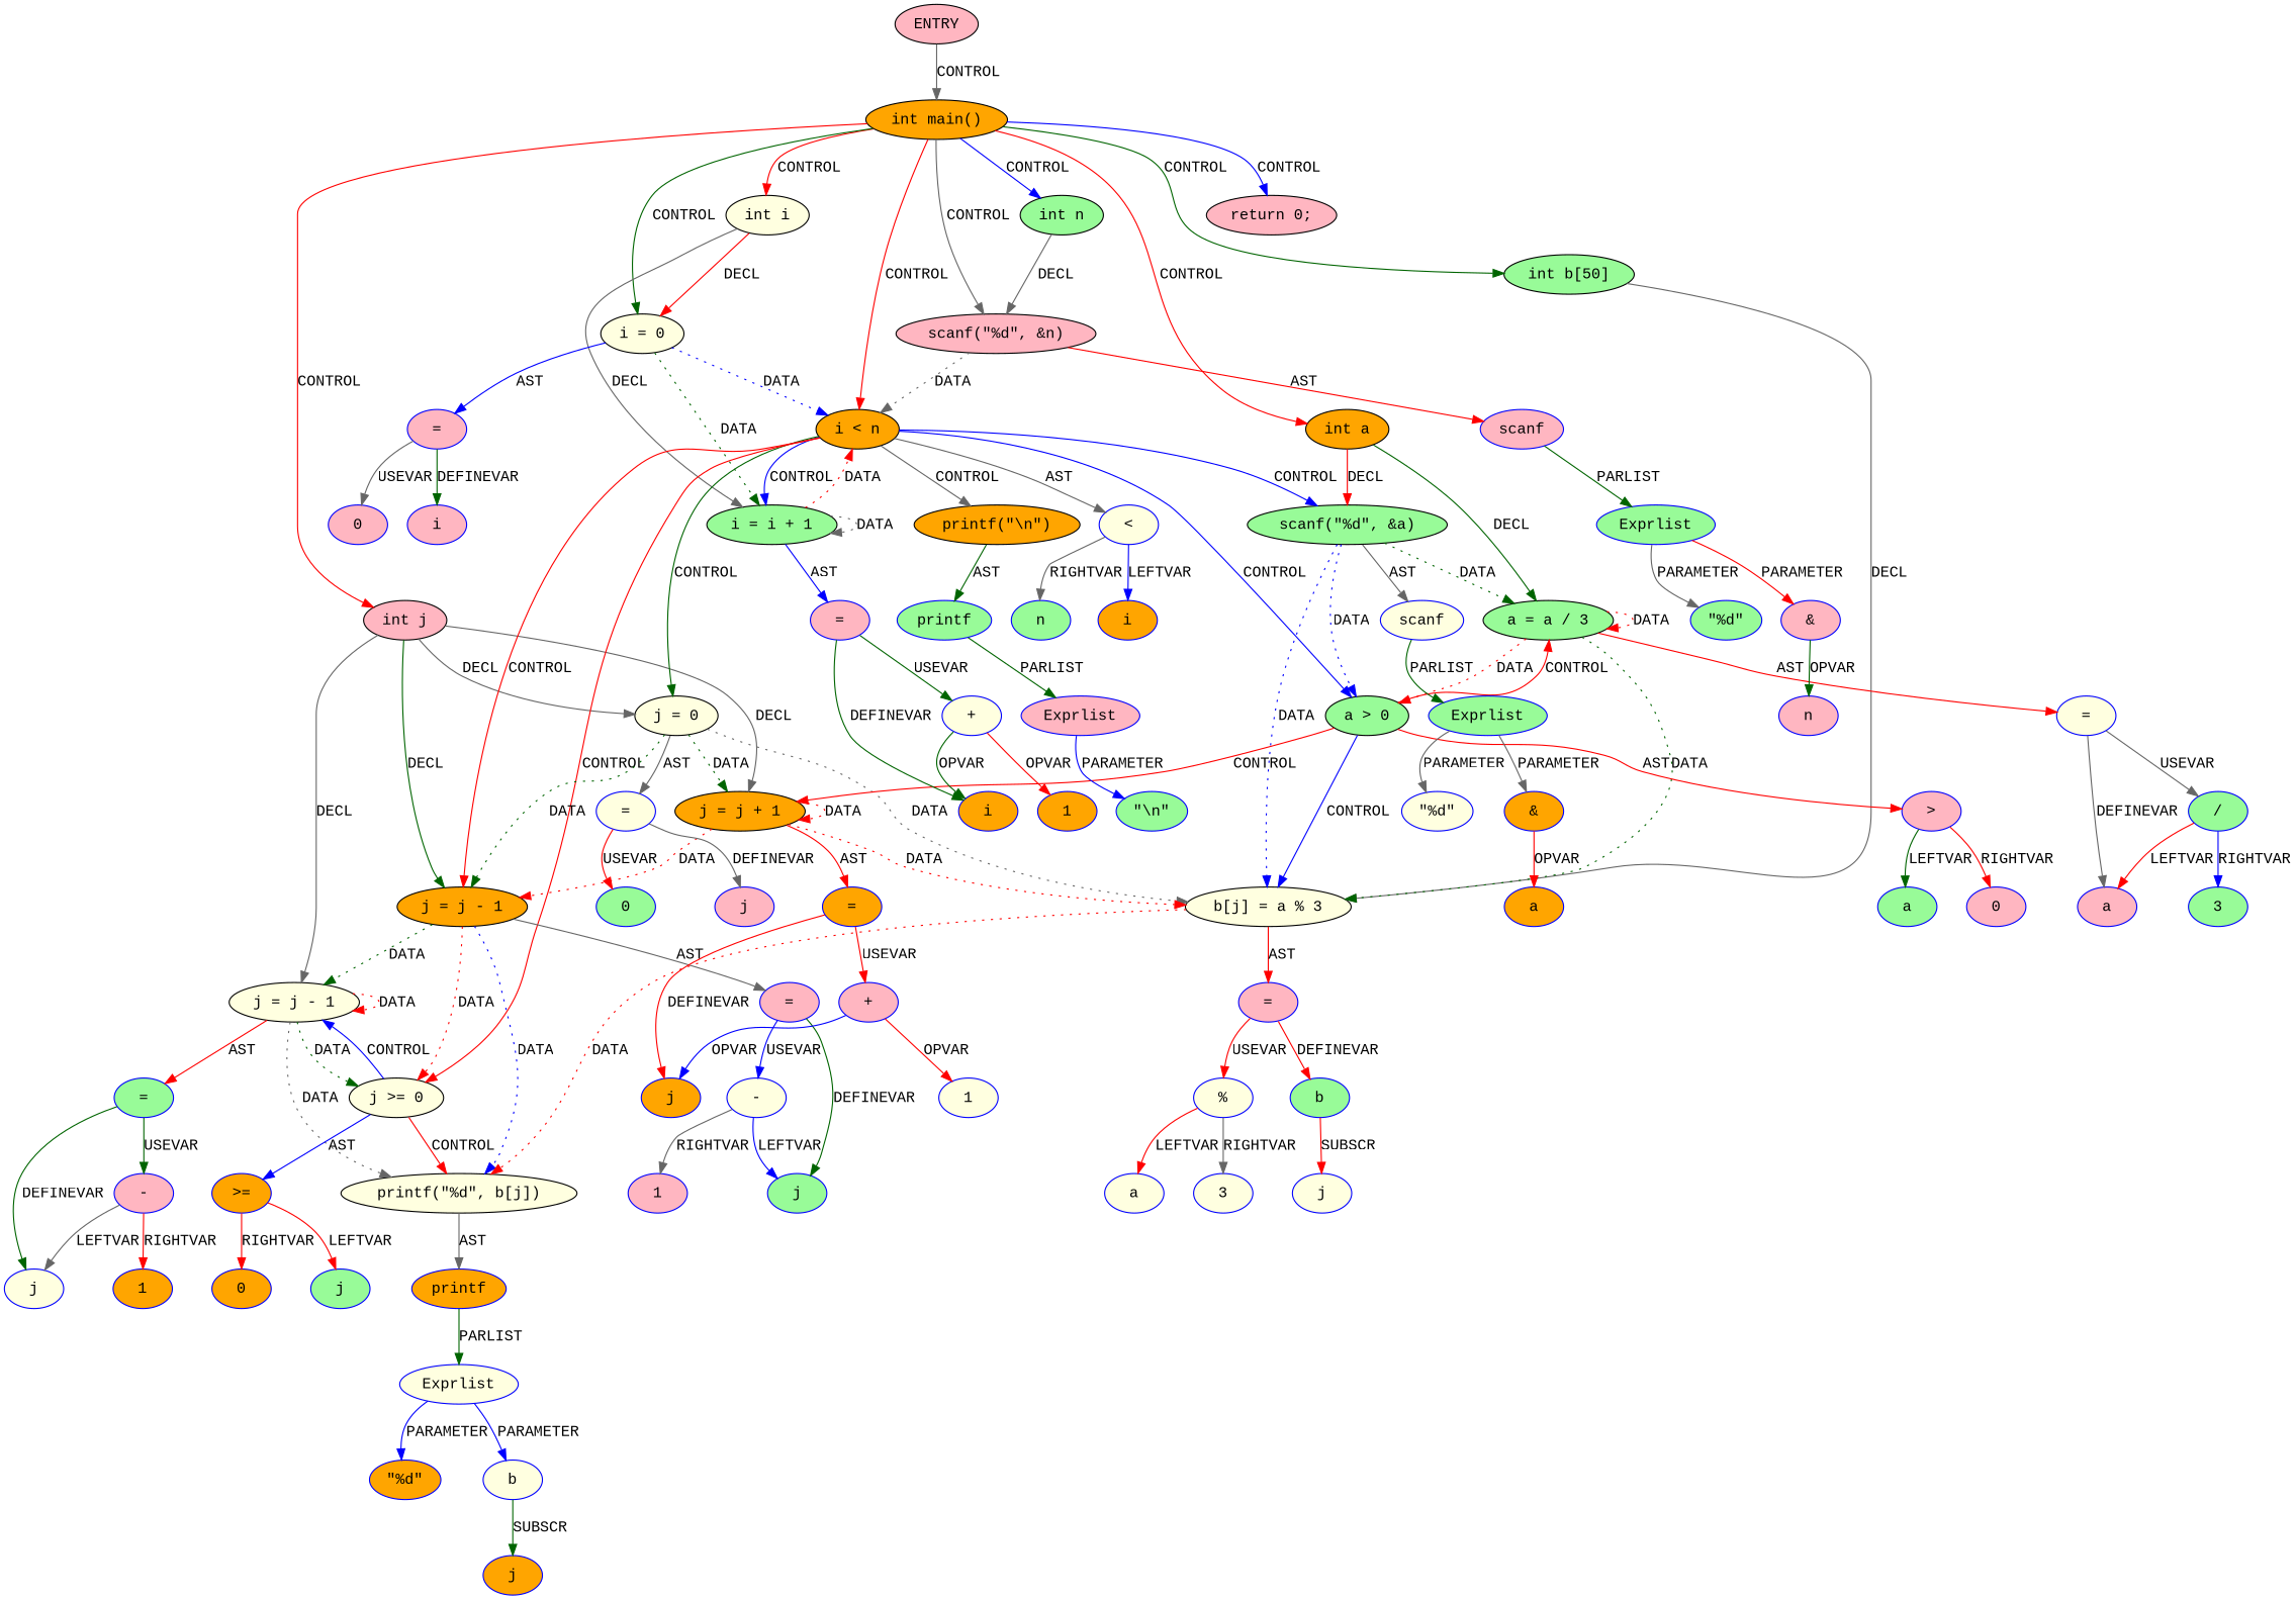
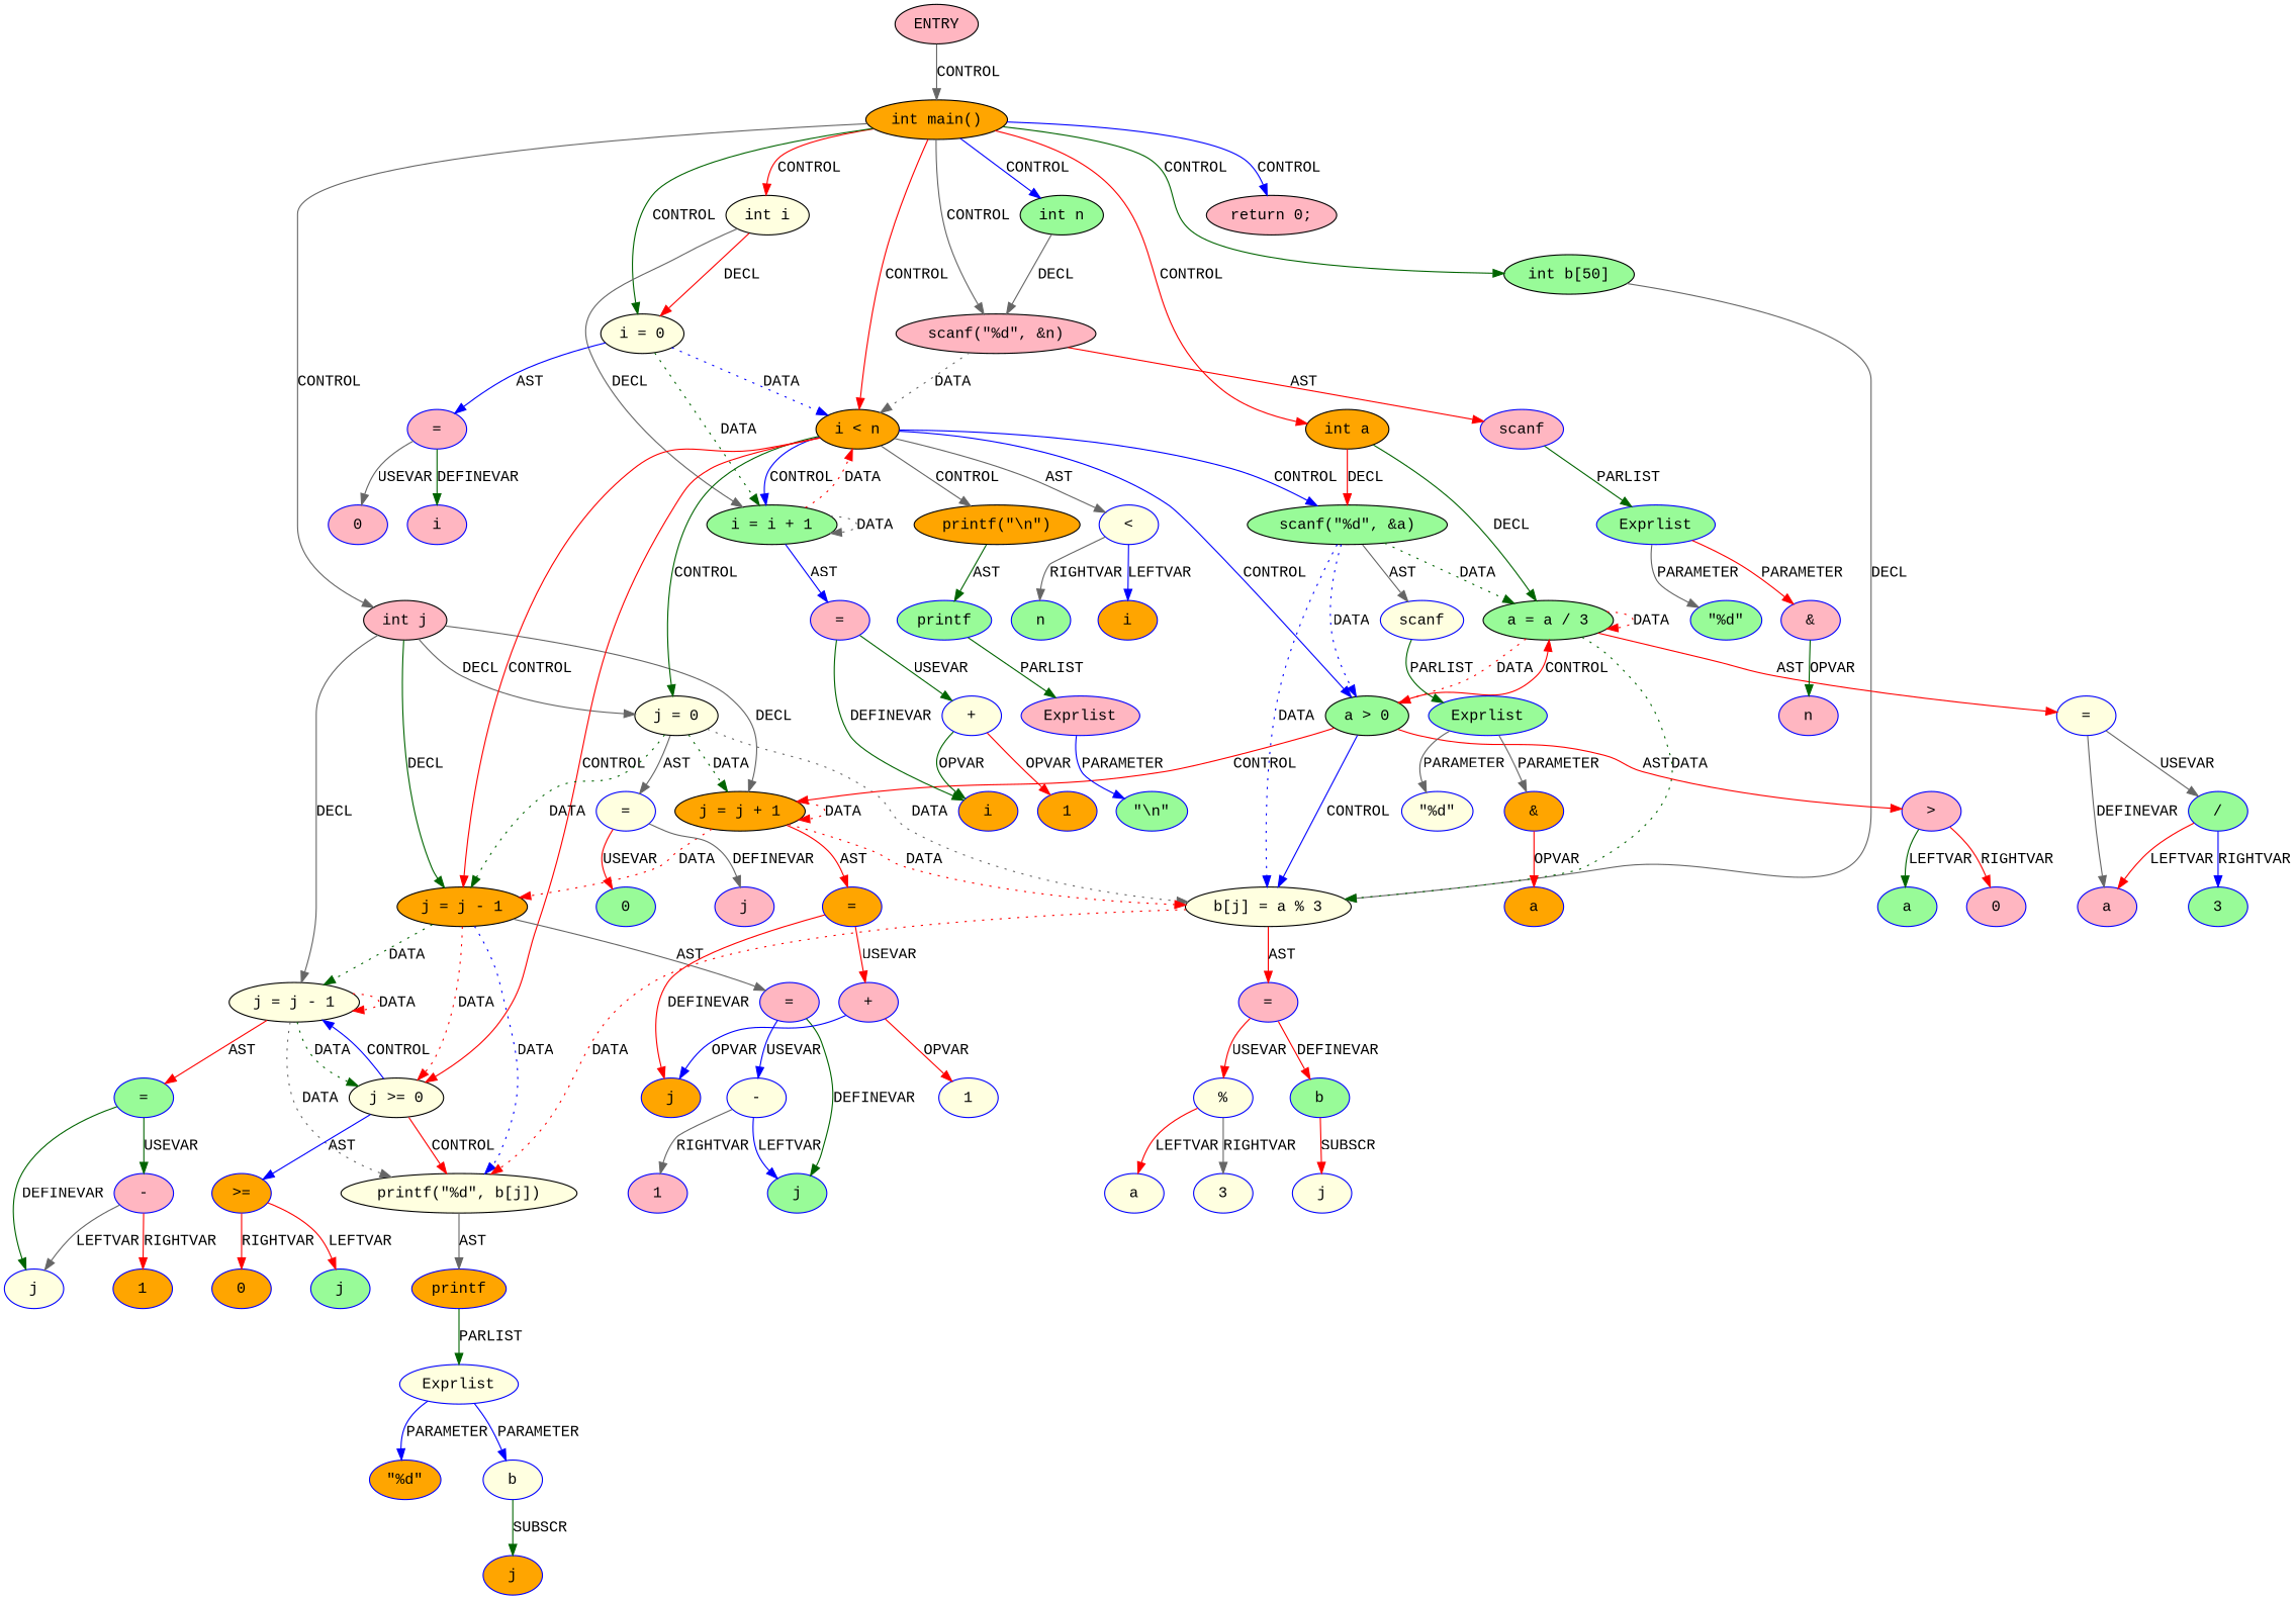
  digraph {
    fontname="Liberation Mono"
    node [coord=10 fillcolor=lightyellow fontname="Liberation Mono" style=filled type=VAR color=blue]
    edge [color=red fontname="Liberation Mono"]
    n1 [coord=-1 fillcolor=lightpink label=ENTRY type=ENTRY color=""]
    n2 [coord=4 fillcolor=orange label="int main()" type=CONTROL color=""]
    n3 [coord=6 label="int i" type=DECL varname=i vartype=int color=""]
    n4 [coord=6 fillcolor=lightpink label="int j" type=DECL varname=j vartype=int color=""]
    n5 [coord=6 fillcolor=palegreen label="int n" type=DECL varname=n vartype=int color=""]
    n6 [coord=7 fillcolor=orange label="int a" type=DECL varname=a vartype=int color=""]
    n7 [coord=8 fillcolor=palegreen label="int b[50]" type=DECL varname=b vartype="int[]" color=""]
    n8 [coord=9 fillcolor=lightpink label="scanf(\"%d\", &n)" type=CALL color=""]
    n9 [label="i = 0" type=ASSIGN color=""]
    n10 [fillcolor=orange label="i < n" type=CONTROL color=""]
    n11 [coord=29 fillcolor=lightpink label="return 0;" type=RETURN color=""]
    n12 [fillcolor=palegreen label="i = i + 1" type=ASSIGN color=""]
    n13 [coord=14 label="j = 0" type=ASSIGN color=""]
    n14 [coord=19 fillcolor=orange label="j = j + 1" type=ASSIGN color=""]
    n15 [coord=21 fillcolor=orange label="j = j - 1" type=ASSIGN color=""]
    n16 [coord=24 label="j = j - 1" type=ASSIGN color=""]
    n17 [coord=12 fillcolor=palegreen label="scanf(\"%d\", &a)" type=CALL color=""]
    n18 [coord=18 fillcolor=palegreen label="a = a / 3" type=ASSIGN color=""]
    n19 [coord=17 label="b[j] = a % 3" type=ASSIGN color=""]
    n20 [coord=9 fillcolor=lightpink label=scanf type=FUNCNAME]
    n21 [fillcolor=lightpink label="=" type=ASSIGNOP]
    n22 [coord=15 fillcolor=palegreen label="a > 0" type=CONTROL color=""]
    n23 [coord=22 label="j >= 0" type=CONTROL color=""]
    n24 [coord=26 fillcolor=orange label="printf(\"\\n\")" type=CALL color=""]
    n25 [label="<" type=OP]
    n26 [fillcolor=lightpink label="=" type=ASSIGNOP]
    n27 [coord=14 label="=" type=ASSIGNOP]
    n28 [coord=19 fillcolor=orange label="=" type=ASSIGNOP]
    n29 [coord=23 label="printf(\"%d\", b[j])" type=CALL color=""]
    n30 [coord=21 fillcolor=lightpink label="=" type=ASSIGNOP]
    n31 [coord=24 fillcolor=palegreen label="=" type=ASSIGNOP]
    n32 [coord=12 label=scanf type=FUNCNAME]
    n33 [coord=18 label="=" type=ASSIGNOP]
    n34 [coord=17 fillcolor=lightpink label="=" type=ASSIGNOP]
    n35 [coord=9 fillcolor=palegreen label=Exprlist type=EXPRS]
    n36 [coord=9 fillcolor=palegreen label="\"%d\"" type=CONST]
    n37 [coord=9 fillcolor=lightpink label="&" type=OP]
    n38 [coord=9 fillcolor=lightpink label=n]
    n39 [fillcolor=lightpink label=i]
    n40 [fillcolor=lightpink label=0 type=CONST]
    n41 [coord=15 fillcolor=lightpink label=">" type=OP]
    n42 [coord=22 fillcolor=orange label=">=" type=OP]
    n43 [coord=26 fillcolor=palegreen label=printf type=FUNCNAME]
    n44 [fillcolor=orange label=i]
    n45 [fillcolor=palegreen label=n]
    n46 [coord=12 fillcolor=palegreen label=Exprlist type=EXPRS]
    n47 [coord=12 label="\"%d\"" type=CONST]
    n48 [coord=12 fillcolor=orange label="&" type=OP]
    n49 [coord=12 fillcolor=orange label=a]
    n50 [coord=14 fillcolor=lightpink label=j]
    n51 [coord=14 fillcolor=palegreen label=0 type=CONST]
    n52 [coord=15 fillcolor=palegreen label=a]
    n53 [coord=15 fillcolor=lightpink label=0 type=CONST]
    n54 [coord=17 fillcolor=palegreen label=b]
    n55 [coord=17 label="%" type=OP]
    n56 [coord=23 fillcolor=orange label=printf type=FUNCNAME]
    n57 [coord=17 label=j]
    n58 [coord=17 label=a]
    n59 [coord=17 label=3 type=CONST]
    n60 [coord=18 fillcolor=lightpink label=a]
    n61 [coord=18 fillcolor=palegreen label="/" type=OP]
    n62 [coord=18 fillcolor=palegreen label=3 type=CONST]
    n63 [coord=19 fillcolor=orange label=j]
    n64 [coord=19 fillcolor=lightpink label="+" type=OP]
    n65 [coord=19 label=1 type=CONST]
    n66 [coord=21 fillcolor=palegreen label=j]
    n67 [coord=21 label="-" type=OP]
    n68 [coord=21 fillcolor=lightpink label=1 type=CONST]
    n69 [coord=22 fillcolor=palegreen label=j]
    n70 [coord=22 fillcolor=orange label=0 type=CONST]
    n71 [coord=23 label=Exprlist type=EXPRS]
    n72 [coord=23 fillcolor=orange label="\"%d\"" type=CONST]
    n73 [coord=23 label=b]
    n74 [coord=23 fillcolor=orange label=j]
    n75 [coord=24 label=j]
    n76 [coord=24 fillcolor=lightpink label="-" type=OP]
    n77 [coord=24 fillcolor=orange label=1 type=CONST]
    n78 [coord=26 fillcolor=lightpink label=Exprlist type=EXPRS]
    n79 [coord=26 fillcolor=palegreen label="\"\\n\"" type=CONST]
    n80 [fillcolor=orange label=i]
    n81 [label="+" type=OP]
    n82 [fillcolor=orange label=1 type=CONST]
    n1 -> n2 [color=gray40 label=CONTROL]
    n2 -> n3 [label=CONTROL]
-   n2 -> n4 [label=CONTROL]
+   n2 -> n4 [color=gray40 label=CONTROL]
    n2 -> n5 [color=blue label=CONTROL]
    n2 -> n6 [label=CONTROL]
    n2 -> n7 [color=darkgreen label=CONTROL]
    n2 -> n8 [color=gray40 label=CONTROL]
    n2 -> n9 [color=darkgreen label=CONTROL]
    n2 -> n10 [label=CONTROL]
    n2 -> n11 [color=blue label=CONTROL]
    n3 -> n9 [label=DECL]
    n3 -> n12 [color=gray40 label=DECL]
    n4 -> n13 [color=gray40 label=DECL]
    n4 -> n14 [color=gray40 label=DECL]
    n4 -> n15 [color=darkgreen label=DECL]
    n4 -> n16 [color=gray40 label=DECL]
    n5 -> n8 [color=gray40 label=DECL]
    n6 -> n17 [label=DECL]
    n6 -> n18 [color=darkgreen label=DECL]
    n7 -> n19 [color=gray40 label=DECL]
    n8 -> n10 [color=gray40 label=DATA style=dotted]
    n8 -> n20 [label=AST]
    n9 -> n10 [color=blue label=DATA style=dotted]
    n9 -> n12 [color=darkgreen label=DATA style=dotted]
    n9 -> n21 [color=blue label=AST]
    n10 -> n12 [color=blue label=CONTROL]
    n10 -> n13 [color=darkgreen label=CONTROL]
    n10 -> n15 [label=CONTROL]
    n10 -> n17 [color=blue label=CONTROL]
    n10 -> n22 [color=blue label=CONTROL]
    n10 -> n23 [label=CONTROL]
    n10 -> n24 [color=gray40 label=CONTROL]
    n10 -> n25 [color=gray40 label=AST]
    n12 -> n10 [label=DATA style=dotted]
    n12 -> n12 [color=gray40 label=DATA style=dotted]
    n12 -> n26 [color=blue label=AST]
    n13 -> n14 [color=darkgreen label=DATA style=dotted]
    n13 -> n15 [color=darkgreen label=DATA style=dotted]
    n13 -> n19 [color=gray40 label=DATA style=dotted]
    n13 -> n27 [color=gray40 label=AST]
    n14 -> n14 [label=DATA style=dotted]
    n14 -> n15 [label=DATA style=dotted]
    n14 -> n19 [label=DATA style=dotted]
    n14 -> n28 [label=AST]
    n15 -> n16 [color=darkgreen label=DATA style=dotted]
    n15 -> n23 [label=DATA style=dotted]
    n15 -> n29 [color=blue label=DATA style=dotted]
    n15 -> n30 [color=gray40 label=AST]
    n16 -> n16 [label=DATA style=dotted]
    n16 -> n23 [color=darkgreen label=DATA style=dotted]
    n16 -> n29 [color=gray40 label=DATA style=dotted]
    n16 -> n31 [label=AST]
    n17 -> n18 [color=darkgreen label=DATA style=dotted]
    n17 -> n19 [color=blue label=DATA style=dotted]
    n17 -> n22 [color=blue label=DATA style=dotted]
    n17 -> n32 [color=gray40 label=AST]
    n18 -> n18 [label=DATA style=dotted]
    n18 -> n19 [color=darkgreen label=DATA style=dotted]
    n18 -> n22 [label=DATA style=dotted]
    n18 -> n33 [label=AST]
    n19 -> n29 [label=DATA style=dotted]
    n19 -> n34 [label=AST]
    n20 -> n35 [color=darkgreen label=PARLIST]
    n21 -> n39 [color=darkgreen label=DEFINEVAR]
    n21 -> n40 [color=gray40 label=USEVAR]
    n22 -> n14 [label=CONTROL]
    n22 -> n18 [label=CONTROL]
    n22 -> n19 [color=blue label=CONTROL]
    n22 -> n41 [label=AST]
    n23 -> n16 [color=blue label=CONTROL]
    n23 -> n29 [label=CONTROL]
    n23 -> n42 [color=blue label=AST]
    n24 -> n43 [color=darkgreen label=AST]
    n25 -> n44 [color=blue label=LEFTVAR]
    n25 -> n45 [color=gray40 label=RIGHTVAR]
    n26 -> n80 [color=darkgreen label=DEFINEVAR]
    n26 -> n81 [color=darkgreen label=USEVAR]
    n27 -> n50 [color=gray40 label=DEFINEVAR]
    n27 -> n51 [label=USEVAR]
    n28 -> n63 [label=DEFINEVAR]
    n28 -> n64 [label=USEVAR]
    n29 -> n56 [color=gray40 label=AST]
    n30 -> n66 [color=darkgreen label=DEFINEVAR]
    n30 -> n67 [color=blue label=USEVAR]
    n31 -> n75 [color=darkgreen label=DEFINEVAR]
    n31 -> n76 [color=darkgreen label=USEVAR]
    n32 -> n46 [color=darkgreen label=PARLIST]
    n33 -> n60 [color=gray40 label=DEFINEVAR]
    n33 -> n61 [color=gray40 label=USEVAR]
    n34 -> n54 [label=DEFINEVAR]
    n34 -> n55 [label=USEVAR]
    n35 -> n36 [color=gray40 label=PARAMETER]
    n35 -> n37 [label=PARAMETER]
    n37 -> n38 [color=darkgreen label=OPVAR]
    n41 -> n52 [color=darkgreen label=LEFTVAR]
    n41 -> n53 [label=RIGHTVAR]
    n42 -> n69 [label=LEFTVAR]
    n42 -> n70 [label=RIGHTVAR]
    n43 -> n78 [color=darkgreen label=PARLIST]
    n46 -> n47 [color=gray40 label=PARAMETER]
    n46 -> n48 [color=gray40 label=PARAMETER]
    n48 -> n49 [label=OPVAR]
    n54 -> n57 [label=SUBSCR]
    n55 -> n58 [label=LEFTVAR]
    n55 -> n59 [color=gray40 label=RIGHTVAR]
    n56 -> n71 [color=darkgreen label=PARLIST]
    n61 -> n60 [label=LEFTVAR]
    n61 -> n62 [color=blue label=RIGHTVAR]
    n64 -> n63 [color=blue label=OPVAR]
    n64 -> n65 [label=OPVAR]
    n67 -> n66 [color=blue label=LEFTVAR]
    n67 -> n68 [color=gray40 label=RIGHTVAR]
    n71 -> n72 [color=blue label=PARAMETER]
    n71 -> n73 [color=blue label=PARAMETER]
    n73 -> n74 [color=darkgreen label=SUBSCR]
    n76 -> n75 [color=gray40 label=LEFTVAR]
    n76 -> n77 [label=RIGHTVAR]
    n78 -> n79 [color=blue label=PARAMETER]
    n81 -> n80 [color=darkgreen label=OPVAR]
    n81 -> n82 [label=OPVAR]
  }
